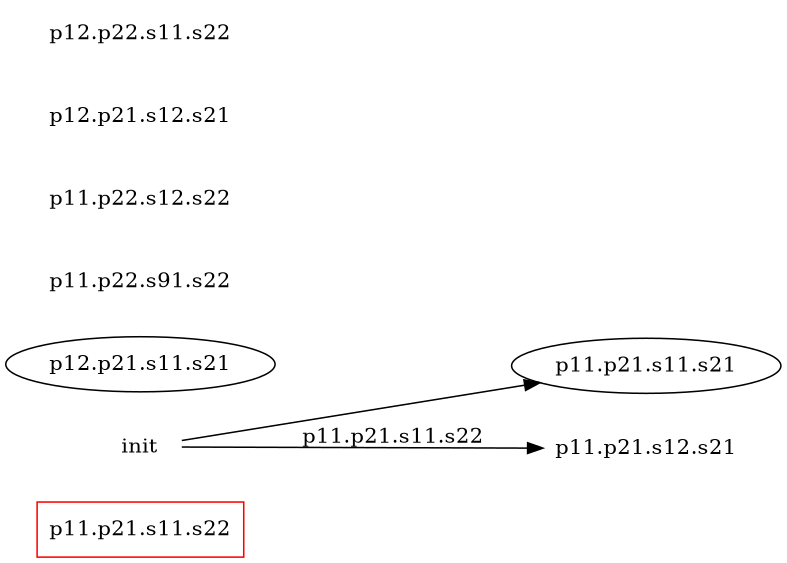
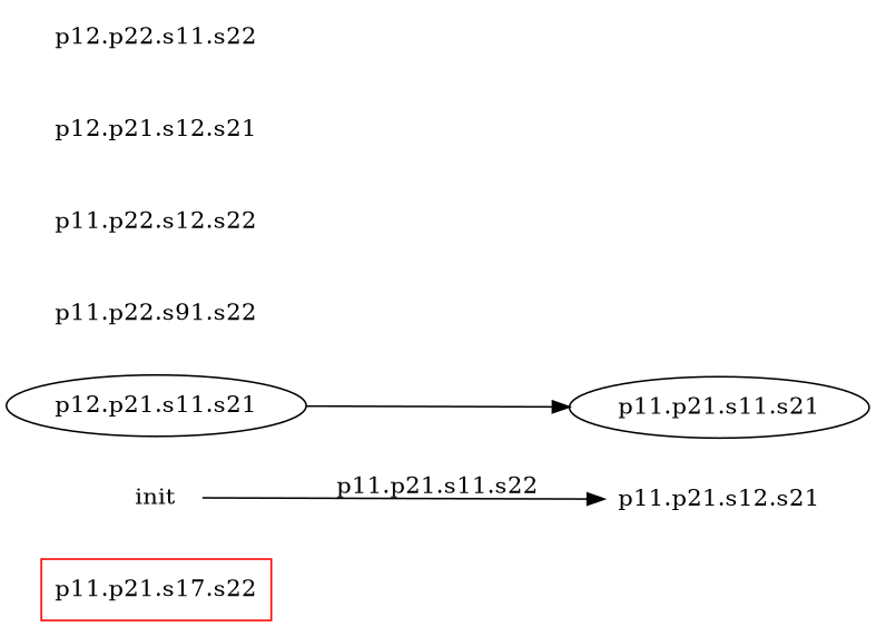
  digraph {
    rankdir=LR
    node [shape=plaintext]
-   "p11.p21.s11.s22" [color=red shape=box]
+   "p11.p21.s11.s22" [color=red shape=box label="p11.p21.s17.s22"]
    "p11.p21.s11.s21" [shape=ellipse]
    "p12.p21.s11.s21" [shape=ellipse]
    n4 [label="p11.p22.s91.s22"]
    "p11.p22.s12.s22"
    "p12.p21.s12.s21"
    "p12.p22.s11.s22"
    init
    "p11.p21.s12.s21"
-   init -> "p11.p21.s11.s21"
+   "p12.p21.s11.s21" -> "p11.p21.s11.s21"
    init -> "p11.p21.s12.s21" [label="p11.p21.s11.s22"]
  }
